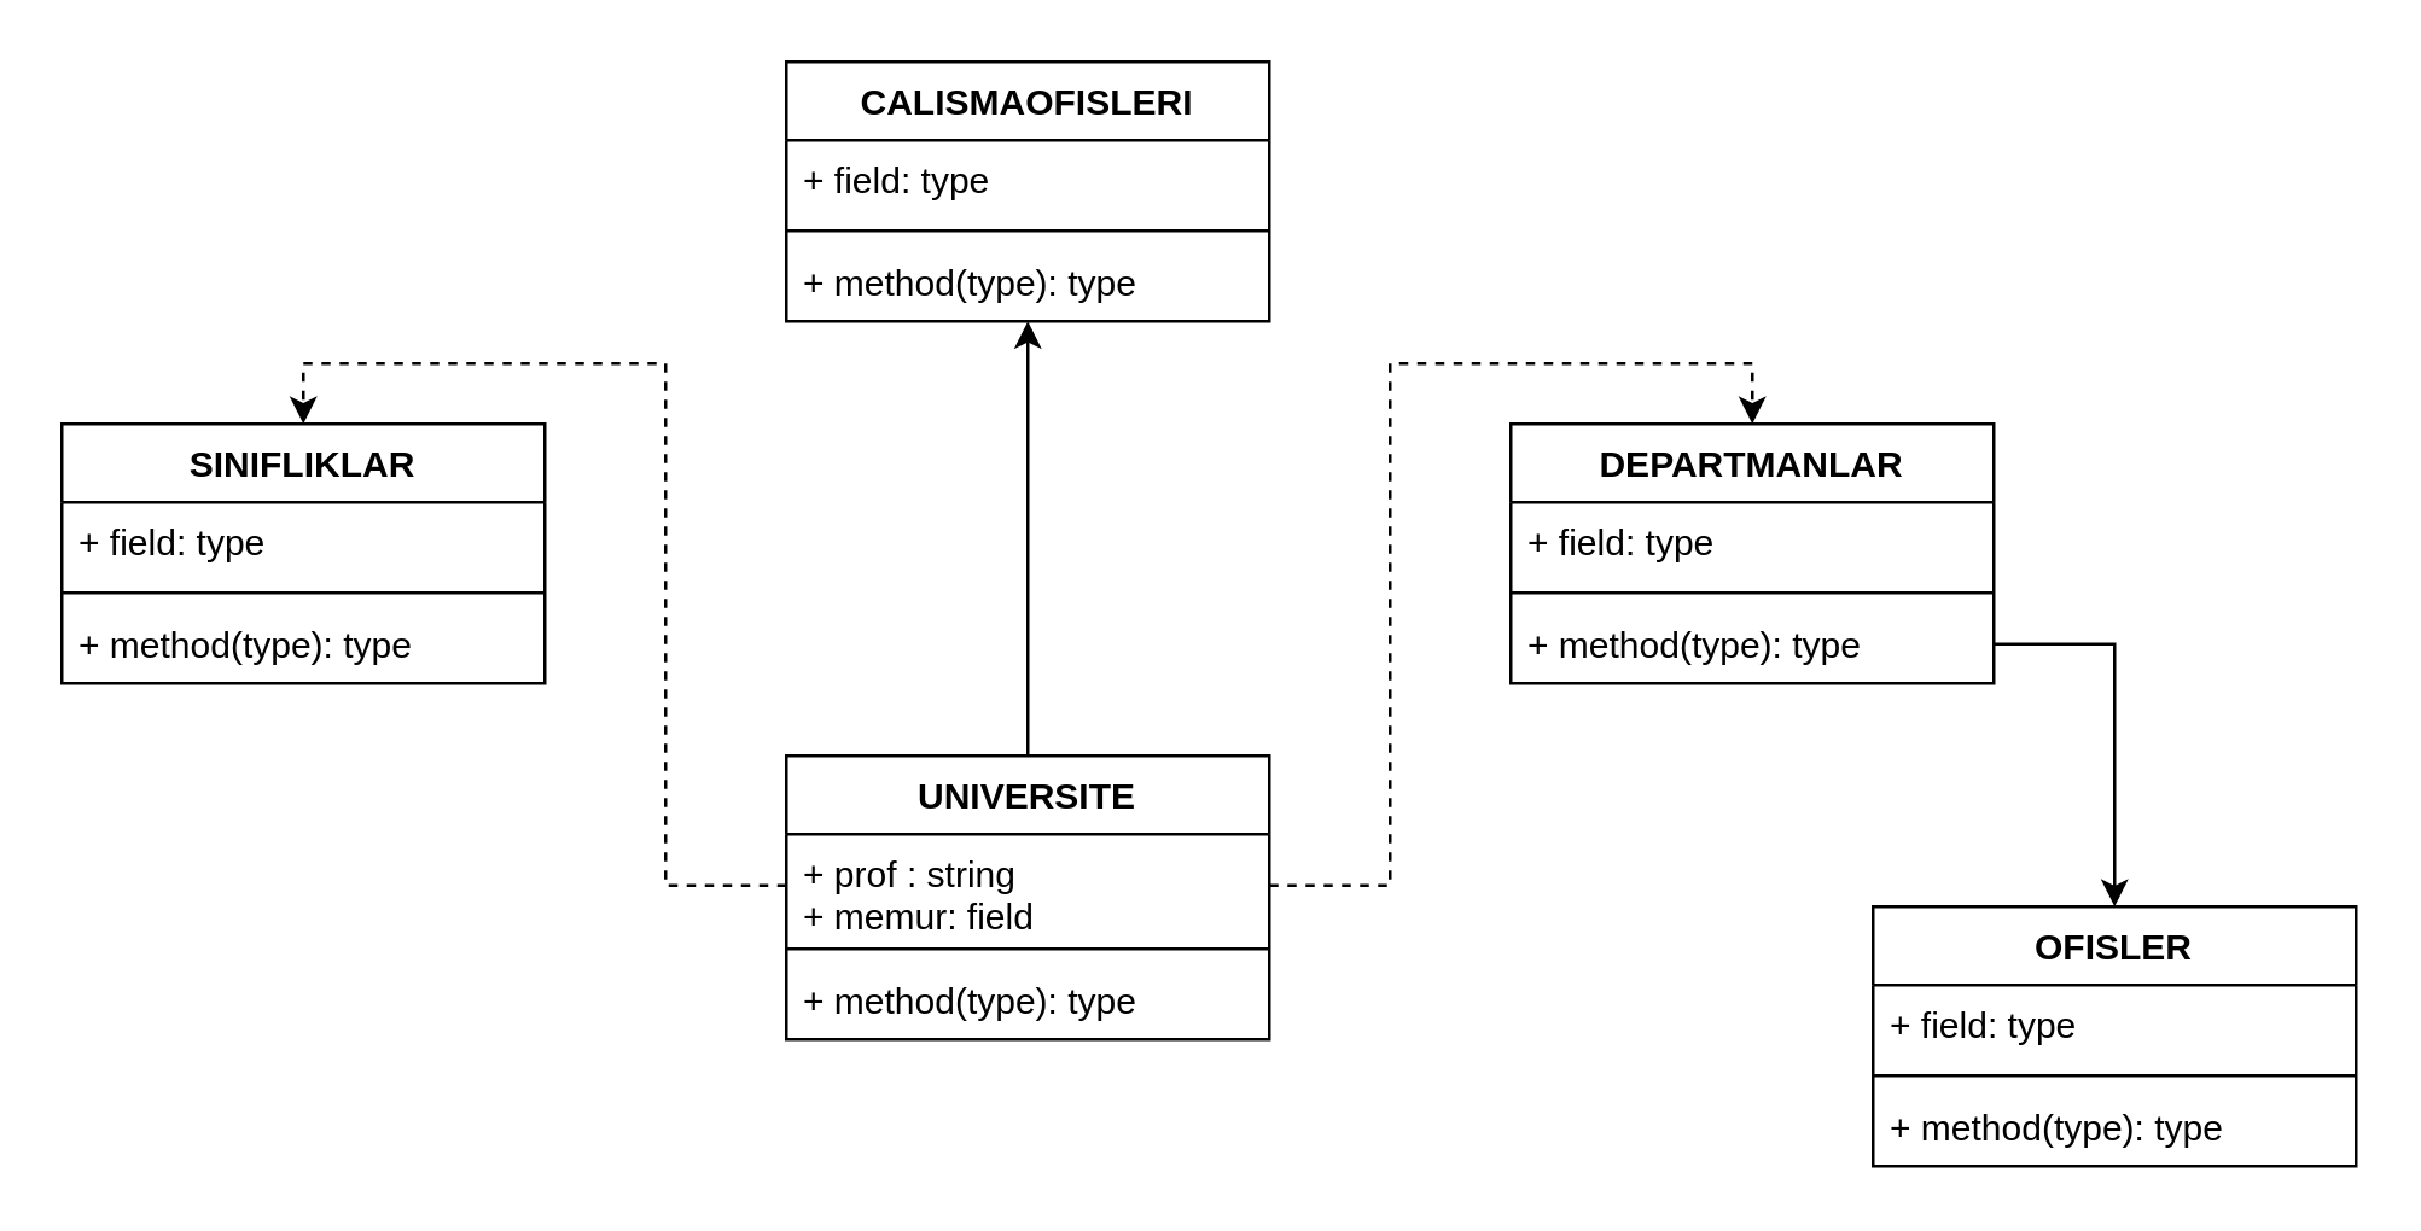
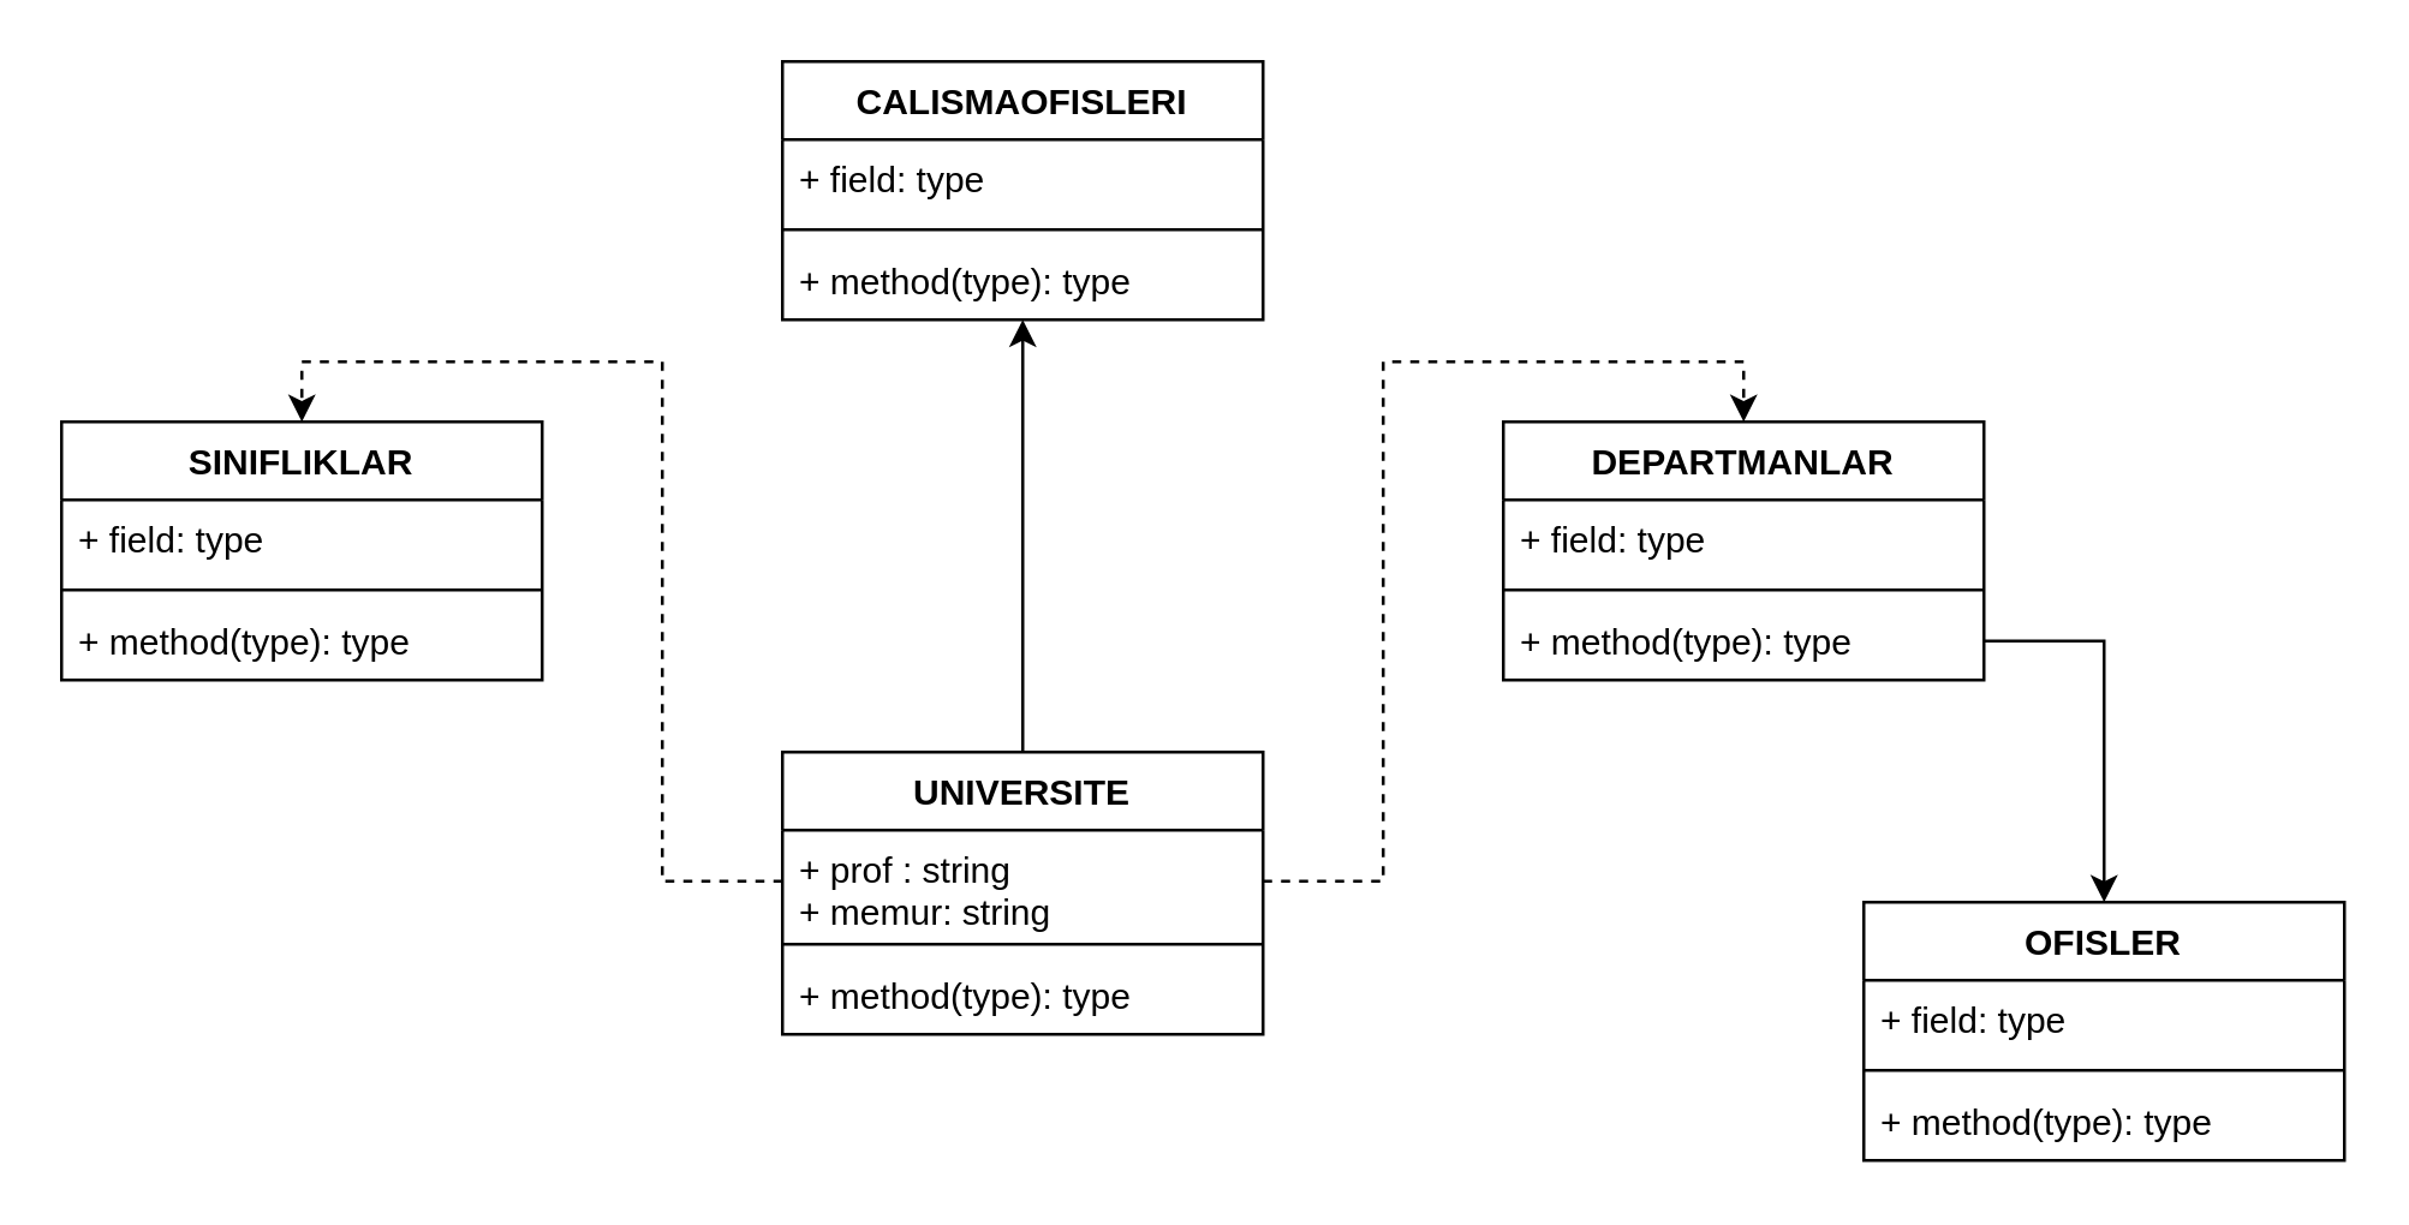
  <mxCell id="0" />
  <mxCell id="1" parent="0" />
  <mxCell id="2" style="edgeStyle=orthogonalEdgeStyle;rounded=0;orthogonalLoop=1;jettySize=auto;html=1;exitX=0.5;exitY=0;exitDx=0;exitDy=0;entryX=0.5;entryY=1;entryDx=0;entryDy=0;entryPerimeter=0;" edge="1" parent="1" source="3" target="14"><mxGeometry relative="1" as="geometry" /></mxCell>
  <mxCell id="3" value="UNIVERSITE" style="swimlane;fontStyle=1;align=center;verticalAlign=top;childLayout=stackLayout;horizontal=1;startSize=26;horizontalStack=0;resizeParent=1;resizeParentMax=0;resizeLast=0;collapsible=1;marginBottom=0;" vertex="1" parent="1"><mxGeometry x="260" y="250" width="160" height="94" as="geometry" /></mxCell>
- <mxCell id="4" value="+ prof : string&#10;+ memur: field&#10;" style="text;strokeColor=none;fillColor=none;align=left;verticalAlign=top;spacingLeft=4;spacingRight=4;overflow=hidden;rotatable=0;points=[[0,0.5],[1,0.5]];portConstraint=eastwest;" vertex="1" parent="3"><mxGeometry y="26" width="160" height="34" as="geometry" /></mxCell>
+ <mxCell id="4" value="+ prof : string&#10;+ memur: string&#10;" style="text;strokeColor=none;fillColor=none;align=left;verticalAlign=top;spacingLeft=4;spacingRight=4;overflow=hidden;rotatable=0;points=[[0,0.5],[1,0.5]];portConstraint=eastwest;" vertex="1" parent="3"><mxGeometry y="26" width="160" height="34" as="geometry" /></mxCell>
  <mxCell id="5" value="" style="line;strokeWidth=1;fillColor=none;align=left;verticalAlign=middle;spacingTop=-1;spacingLeft=3;spacingRight=3;rotatable=0;labelPosition=right;points=[];portConstraint=eastwest;" vertex="1" parent="3"><mxGeometry y="60" width="160" height="8" as="geometry" /></mxCell>
  <mxCell id="6" value="+ method(type): type" style="text;strokeColor=none;fillColor=none;align=left;verticalAlign=top;spacingLeft=4;spacingRight=4;overflow=hidden;rotatable=0;points=[[0,0.5],[1,0.5]];portConstraint=eastwest;" vertex="1" parent="3"><mxGeometry y="68" width="160" height="26" as="geometry" /></mxCell>
  <mxCell id="7" value="SINIFLIKLAR" style="swimlane;fontStyle=1;align=center;verticalAlign=top;childLayout=stackLayout;horizontal=1;startSize=26;horizontalStack=0;resizeParent=1;resizeParentMax=0;resizeLast=0;collapsible=1;marginBottom=0;" vertex="1" parent="1"><mxGeometry x="20" y="140" width="160" height="86" as="geometry" /></mxCell>
  <mxCell id="8" value="+ field: type" style="text;strokeColor=none;fillColor=none;align=left;verticalAlign=top;spacingLeft=4;spacingRight=4;overflow=hidden;rotatable=0;points=[[0,0.5],[1,0.5]];portConstraint=eastwest;" vertex="1" parent="7"><mxGeometry y="26" width="160" height="26" as="geometry" /></mxCell>
  <mxCell id="9" value="" style="line;strokeWidth=1;fillColor=none;align=left;verticalAlign=middle;spacingTop=-1;spacingLeft=3;spacingRight=3;rotatable=0;labelPosition=right;points=[];portConstraint=eastwest;" vertex="1" parent="7"><mxGeometry y="52" width="160" height="8" as="geometry" /></mxCell>
  <mxCell id="10" value="+ method(type): type" style="text;strokeColor=none;fillColor=none;align=left;verticalAlign=top;spacingLeft=4;spacingRight=4;overflow=hidden;rotatable=0;points=[[0,0.5],[1,0.5]];portConstraint=eastwest;" vertex="1" parent="7"><mxGeometry y="60" width="160" height="26" as="geometry" /></mxCell>
  <mxCell id="11" value="CALISMAOFISLERI" style="swimlane;fontStyle=1;align=center;verticalAlign=top;childLayout=stackLayout;horizontal=1;startSize=26;horizontalStack=0;resizeParent=1;resizeParentMax=0;resizeLast=0;collapsible=1;marginBottom=0;" vertex="1" parent="1"><mxGeometry x="260" y="20" width="160" height="86" as="geometry" /></mxCell>
  <mxCell id="12" value="+ field: type" style="text;strokeColor=none;fillColor=none;align=left;verticalAlign=top;spacingLeft=4;spacingRight=4;overflow=hidden;rotatable=0;points=[[0,0.5],[1,0.5]];portConstraint=eastwest;" vertex="1" parent="11"><mxGeometry y="26" width="160" height="26" as="geometry" /></mxCell>
  <mxCell id="13" value="" style="line;strokeWidth=1;fillColor=none;align=left;verticalAlign=middle;spacingTop=-1;spacingLeft=3;spacingRight=3;rotatable=0;labelPosition=right;points=[];portConstraint=eastwest;" vertex="1" parent="11"><mxGeometry y="52" width="160" height="8" as="geometry" /></mxCell>
  <mxCell id="14" value="+ method(type): type" style="text;strokeColor=none;fillColor=none;align=left;verticalAlign=top;spacingLeft=4;spacingRight=4;overflow=hidden;rotatable=0;points=[[0,0.5],[1,0.5]];portConstraint=eastwest;" vertex="1" parent="11"><mxGeometry y="60" width="160" height="26" as="geometry" /></mxCell>
  <mxCell id="15" value="DEPARTMANLAR" style="swimlane;fontStyle=1;align=center;verticalAlign=top;childLayout=stackLayout;horizontal=1;startSize=26;horizontalStack=0;resizeParent=1;resizeParentMax=0;resizeLast=0;collapsible=1;marginBottom=0;" vertex="1" parent="1"><mxGeometry x="500" y="140" width="160" height="86" as="geometry" /></mxCell>
  <mxCell id="16" value="+ field: type" style="text;strokeColor=none;fillColor=none;align=left;verticalAlign=top;spacingLeft=4;spacingRight=4;overflow=hidden;rotatable=0;points=[[0,0.5],[1,0.5]];portConstraint=eastwest;" vertex="1" parent="15"><mxGeometry y="26" width="160" height="26" as="geometry" /></mxCell>
  <mxCell id="17" value="" style="line;strokeWidth=1;fillColor=none;align=left;verticalAlign=middle;spacingTop=-1;spacingLeft=3;spacingRight=3;rotatable=0;labelPosition=right;points=[];portConstraint=eastwest;" vertex="1" parent="15"><mxGeometry y="52" width="160" height="8" as="geometry" /></mxCell>
  <mxCell id="18" value="+ method(type): type" style="text;strokeColor=none;fillColor=none;align=left;verticalAlign=top;spacingLeft=4;spacingRight=4;overflow=hidden;rotatable=0;points=[[0,0.5],[1,0.5]];portConstraint=eastwest;" vertex="1" parent="15"><mxGeometry y="60" width="160" height="26" as="geometry" /></mxCell>
  <mxCell id="19" style="edgeStyle=orthogonalEdgeStyle;rounded=0;orthogonalLoop=1;jettySize=auto;html=1;exitX=0;exitY=0.5;exitDx=0;exitDy=0;entryX=0.5;entryY=0;entryDx=0;entryDy=0;dashed=1;" edge="1" parent="1" source="4" target="7"><mxGeometry relative="1" as="geometry" /></mxCell>
  <mxCell id="20" style="edgeStyle=orthogonalEdgeStyle;rounded=0;orthogonalLoop=1;jettySize=auto;html=1;exitX=1;exitY=0.5;exitDx=0;exitDy=0;entryX=0.5;entryY=0;entryDx=0;entryDy=0;dashed=1;" edge="1" parent="1" source="4" target="15"><mxGeometry relative="1" as="geometry" /></mxCell>
  <mxCell id="21" value="OFISLER" style="swimlane;fontStyle=1;align=center;verticalAlign=top;childLayout=stackLayout;horizontal=1;startSize=26;horizontalStack=0;resizeParent=1;resizeParentMax=0;resizeLast=0;collapsible=1;marginBottom=0;" vertex="1" parent="1"><mxGeometry x="620" y="300" width="160" height="86" as="geometry" /></mxCell>
  <mxCell id="22" value="+ field: type" style="text;strokeColor=none;fillColor=none;align=left;verticalAlign=top;spacingLeft=4;spacingRight=4;overflow=hidden;rotatable=0;points=[[0,0.5],[1,0.5]];portConstraint=eastwest;" vertex="1" parent="21"><mxGeometry y="26" width="160" height="26" as="geometry" /></mxCell>
  <mxCell id="23" value="" style="line;strokeWidth=1;fillColor=none;align=left;verticalAlign=middle;spacingTop=-1;spacingLeft=3;spacingRight=3;rotatable=0;labelPosition=right;points=[];portConstraint=eastwest;" vertex="1" parent="21"><mxGeometry y="52" width="160" height="8" as="geometry" /></mxCell>
  <mxCell id="24" value="+ method(type): type" style="text;strokeColor=none;fillColor=none;align=left;verticalAlign=top;spacingLeft=4;spacingRight=4;overflow=hidden;rotatable=0;points=[[0,0.5],[1,0.5]];portConstraint=eastwest;" vertex="1" parent="21"><mxGeometry y="60" width="160" height="26" as="geometry" /></mxCell>
  <mxCell id="25" style="edgeStyle=orthogonalEdgeStyle;rounded=0;orthogonalLoop=1;jettySize=auto;html=1;exitX=1;exitY=0.5;exitDx=0;exitDy=0;entryX=0.5;entryY=0;entryDx=0;entryDy=0;" edge="1" parent="1" source="18" target="21"><mxGeometry relative="1" as="geometry" /></mxCell>
